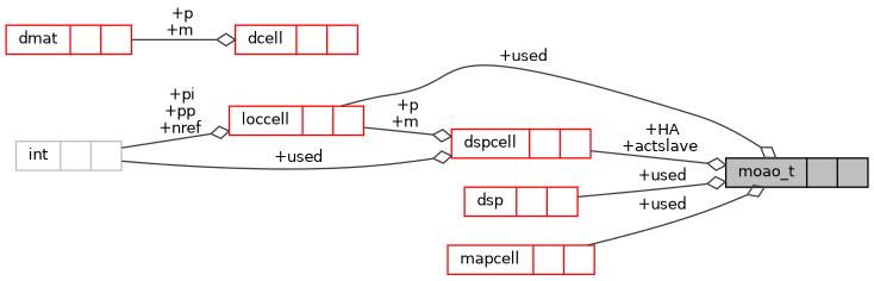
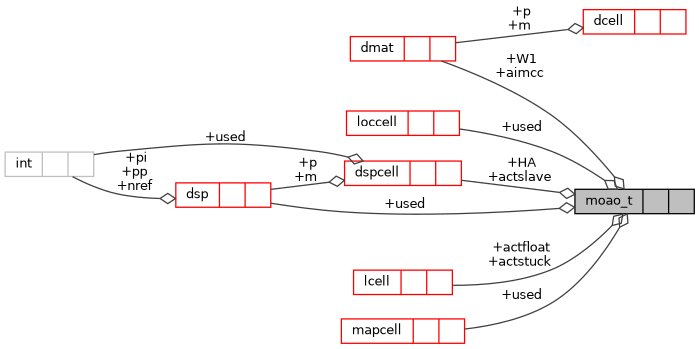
  digraph {
    rankdir=LR
    node [color=red fontname=Helvetica fontsize=10 shape=record]
    edge [arrowhead=odiamond color=grey25 fontname=Helvetica fontsize=10 labelfontname=Helvetica labelfontsize=10 style=solid]
    n1 [color=black fillcolor=grey75 fontcolor=black height=0.2 label="{moao_t\n||}" style=filled width=0.4]
    n2 [height=0.2 label="{dcell\n||}" width=0.4]
    n3 [height=0.2 label="{dmat\n||}" width=0.4]
    n4 [height=0.2 label="{loccell\n||}" width=0.4]
    n5 [height=0.2 label="{dspcell\n||}" width=0.4]
    n6 [height=0.2 label="{dsp\n||}" width=0.4]
    n7 [color=grey75 height=0.2 label="{int\n||}" width=0.4]
+   n8 [height=0.2 label="{lcell\n||}" width=0.4]
    n9 [height=0.2 label="{mapcell\n||}" width=0.4]
+   n3 -> n1 [label=" +W1\n+aimcc"]
    n3 -> n2 [label=" +p\n+m"]
    n4 -> n1 [label=" +used"]
    n5 -> n1 [label=" +HA\n+actslave"]
    n6 -> n1 [label=" +used"]
-   n4 -> n5 [label=" +p\n+m"]
+   n6 -> n5 [label=" +p\n+m"]
    n7 -> n5 [label=" +used"]
-   n7 -> n4 [label=" +pi\n+pp\n+nref"]
+   n7 -> n6 [label=" +pi\n+pp\n+nref"]
+   n8 -> n1 [label=" +actfloat\n+actstuck"]
    n9 -> n1 [label=" +used"]
  }
